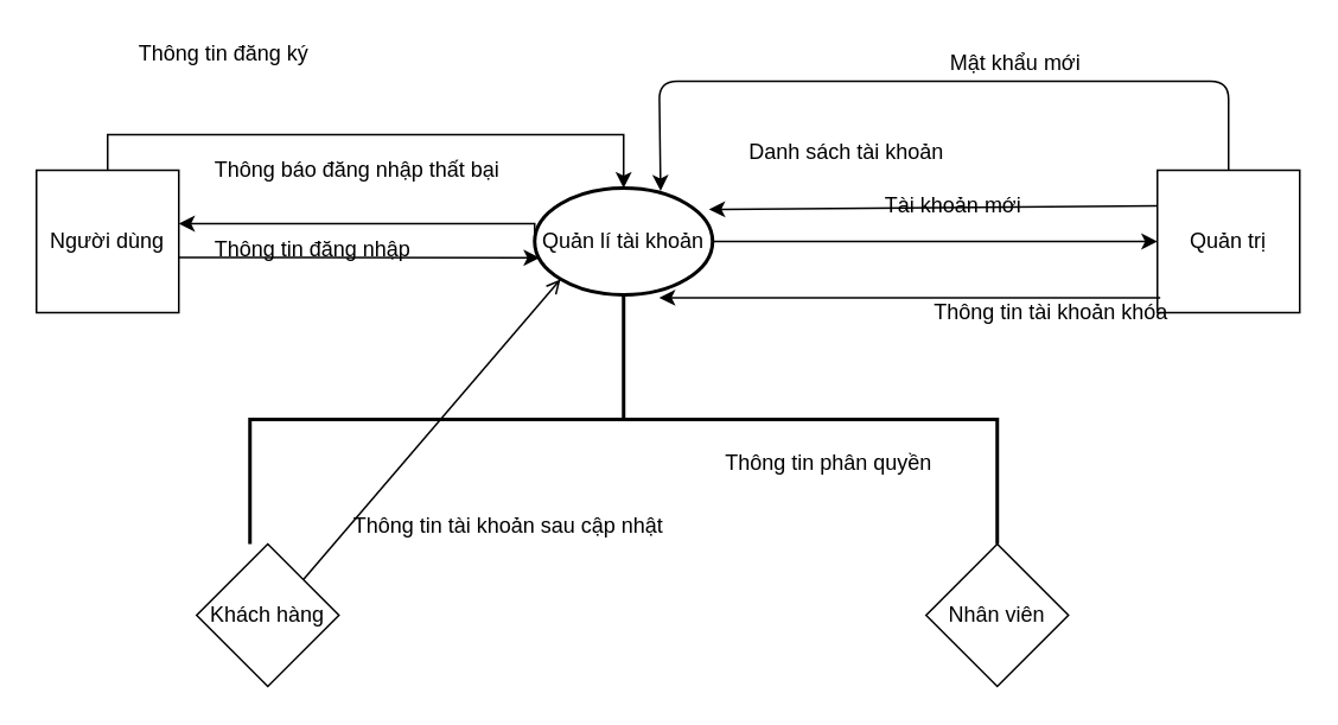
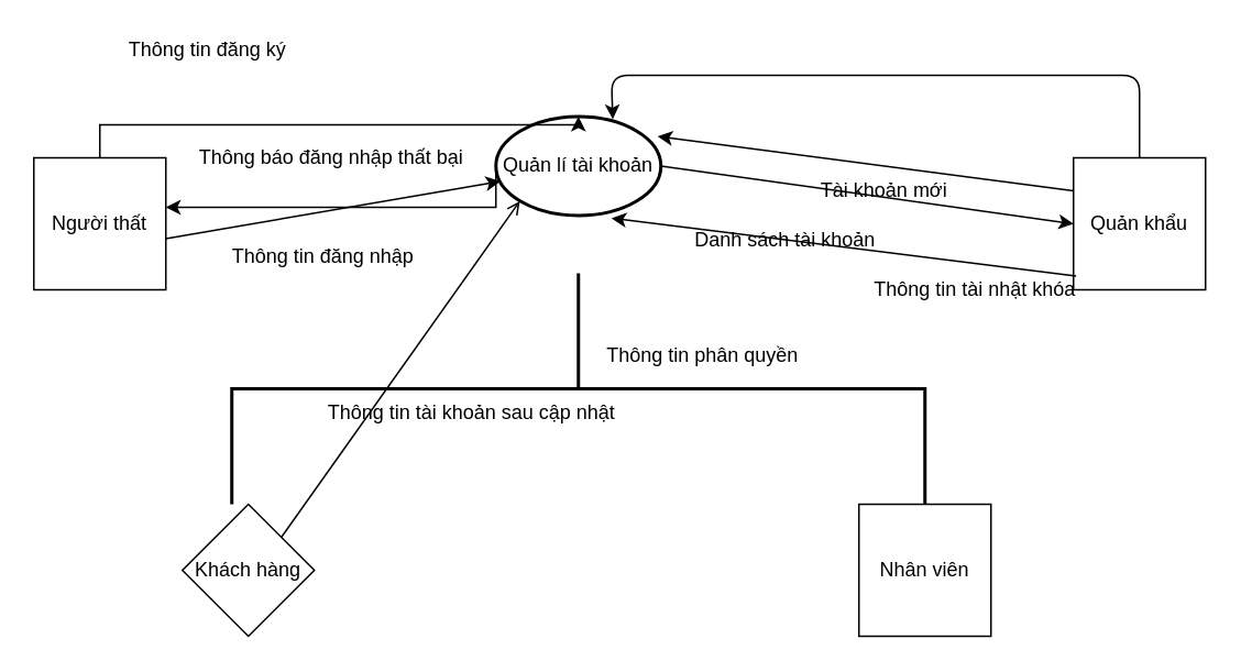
  <mxCell id="0" />
  <mxCell id="1" parent="0" />
  <mxCell id="2" style="edgeStyle=orthogonalEdgeStyle;rounded=0;orthogonalLoop=1;jettySize=auto;html=1;exitX=0;exitY=0.5;exitDx=0;exitDy=0;exitPerimeter=0;" parent="1" source="3" target="5" edge="1"><mxGeometry relative="1" as="geometry"><Array as="points"><mxPoint x="300" y="125" /></Array></mxGeometry></mxCell>
- <mxCell id="3" value="Quản lí tài khoản" style="strokeWidth=2;html=1;shape=mxgraph.flowchart.start_1;whiteSpace=wrap;" parent="1" vertex="1"><mxGeometry x="300" y="105" width="100" height="60" as="geometry" /></mxCell>
+ <mxCell id="3" value="Quản lí tài khoản" style="strokeWidth=2;html=1;shape=mxgraph.flowchart.start_1;whiteSpace=wrap;" parent="1" vertex="1"><mxGeometry x="300" y="70" width="100" height="60" as="geometry" /></mxCell>
  <mxCell id="4" style="edgeStyle=orthogonalEdgeStyle;rounded=0;orthogonalLoop=1;jettySize=auto;html=1;exitX=1;exitY=0.25;exitDx=0;exitDy=0;entryX=0.5;entryY=0;entryDx=0;entryDy=0;entryPerimeter=0;" parent="1" source="5" target="3" edge="1"><mxGeometry relative="1" as="geometry"><Array as="points"><mxPoint x="60" y="115" /><mxPoint x="60" y="75" /><mxPoint x="350" y="75" /></Array></mxGeometry></mxCell>
- <mxCell id="5" value="Người dùng" style="whiteSpace=wrap;html=1;aspect=fixed;" parent="1" vertex="1"><mxGeometry x="20" y="95" width="80" height="80" as="geometry" /></mxCell>
- <mxCell id="6" value="Quản trị" style="whiteSpace=wrap;html=1;aspect=fixed;" parent="1" vertex="1"><mxGeometry x="650" y="95" width="80" height="80" as="geometry" /></mxCell>
- <mxCell id="7" value="Thông tin đăng nhập" style="text;html=1;align=center;verticalAlign=middle;resizable=0;points=[];autosize=1;" parent="1" vertex="1"><mxGeometry x="110" y="130" width="130" height="20" as="geometry" /></mxCell>
- <mxCell id="8" value="Nhân viên" style="rhombus;whiteSpace=wrap;html=1;aspect=fixed;" parent="1" vertex="1"><mxGeometry x="520" y="305" width="80" height="80" as="geometry" /></mxCell>
+ <mxCell id="5" value="Người thất" style="whiteSpace=wrap;html=1;aspect=fixed;" parent="1" vertex="1"><mxGeometry x="20" y="95" width="80" height="80" as="geometry" /></mxCell>
+ <mxCell id="6" value="Quản khẩu" style="whiteSpace=wrap;html=1;aspect=fixed;" parent="1" vertex="1"><mxGeometry x="650" y="95" width="80" height="80" as="geometry" /></mxCell>
+ <mxCell id="7" value="Thông tin đăng nhập" style="text;html=1;align=center;verticalAlign=middle;resizable=0;points=[];autosize=1;" parent="1" vertex="1"><mxGeometry x="130" y="145" width="130" height="20" as="geometry" /></mxCell>
+ <mxCell id="8" value="Nhân viên" style="whiteSpace=wrap;html=1;aspect=fixed;" parent="1" vertex="1"><mxGeometry x="520" y="305" width="80" height="80" as="geometry" /></mxCell>
  <mxCell id="9" value="Khách hàng" style="rhombus;whiteSpace=wrap;html=1;aspect=fixed;" parent="1" vertex="1"><mxGeometry x="110" y="305" width="80" height="80" as="geometry" /></mxCell>
  <mxCell id="10" value="" style="strokeWidth=2;html=1;shape=mxgraph.flowchart.annotation_2;align=left;labelPosition=right;pointerEvents=1;direction=south;" parent="1" vertex="1"><mxGeometry x="140" y="165" width="420" height="140" as="geometry" /></mxCell>
- <mxCell id="11" value="Thông tin phân quyền" style="text;html=1;align=center;verticalAlign=middle;resizable=0;points=[];autosize=1;" parent="1" vertex="1"><mxGeometry x="400" y="250" width="130" height="20" as="geometry" /></mxCell>
+ <mxCell id="11" value="Thông tin phân quyền" style="text;html=1;align=center;verticalAlign=middle;resizable=0;points=[];autosize=1;" parent="1" vertex="1"><mxGeometry x="360" y="205" width="130" height="20" as="geometry" /></mxCell>
  <mxCell id="12" value="Thông báo đăng nhập thất bại" style="text;html=1;align=center;verticalAlign=middle;resizable=0;points=[];autosize=1;" parent="1" vertex="1"><mxGeometry x="110" y="85" width="180" height="20" as="geometry" /></mxCell>
  <mxCell id="13" value="" style="endArrow=classic;html=1;entryX=0.028;entryY=0.653;entryDx=0;entryDy=0;entryPerimeter=0;" parent="1" target="3" edge="1"><mxGeometry width="50" height="50" relative="1" as="geometry"><mxPoint x="100" y="144" as="sourcePoint" /><mxPoint x="220" y="205" as="targetPoint" /><Array as="points" /></mxGeometry></mxCell>
  <mxCell id="14" value="Thông tin đăng ký" style="text;html=1;align=center;verticalAlign=middle;resizable=0;points=[];autosize=1;" parent="1" vertex="1"><mxGeometry x="70" y="20" width="110" height="20" as="geometry" /></mxCell>
- <mxCell id="15" value="Thông tin tài khoản sau cập nhật" style="text;html=1;align=center;verticalAlign=middle;resizable=0;points=[];autosize=1;" parent="1" vertex="1"><mxGeometry x="190" y="285" width="190" height="20" as="geometry" /></mxCell>
- <mxCell id="16" value="Danh sách tài khoản" style="text;html=1;align=center;verticalAlign=middle;resizable=0;points=[];autosize=1;" parent="1" vertex="1"><mxGeometry x="410" y="75" width="130" height="20" as="geometry" /></mxCell>
+ <mxCell id="15" value="Thông tin tài khoản sau cập nhật" style="text;html=1;align=center;verticalAlign=middle;resizable=0;points=[];autosize=1;" parent="1" vertex="1"><mxGeometry x="190" y="240" width="190" height="20" as="geometry" /></mxCell>
+ <mxCell id="16" value="Danh sách tài khoản" style="text;html=1;align=center;verticalAlign=middle;resizable=0;points=[];autosize=1;" parent="1" vertex="1"><mxGeometry x="410" y="135" width="130" height="20" as="geometry" /></mxCell>
  <mxCell id="17" value="" style="endArrow=open;html=1;exitX=1;exitY=0;exitDx=0;exitDy=0;entryX=0.145;entryY=0.855;entryDx=0;entryDy=0;entryPerimeter=0;" parent="1" source="9" target="3" edge="1"><mxGeometry width="50" height="50" relative="1" as="geometry"><mxPoint x="210" y="325" as="sourcePoint" /><mxPoint x="290" y="165" as="targetPoint" /></mxGeometry></mxCell>
  <mxCell id="18" value="" style="endArrow=classic;html=1;exitX=1;exitY=0.5;exitDx=0;exitDy=0;exitPerimeter=0;entryX=0;entryY=0.5;entryDx=0;entryDy=0;" parent="1" source="3" target="6" edge="1"><mxGeometry width="50" height="50" relative="1" as="geometry"><mxPoint x="440" y="105" as="sourcePoint" /><mxPoint x="490" y="55" as="targetPoint" /></mxGeometry></mxCell>
  <mxCell id="19" value="" style="endArrow=classic;html=1;exitX=0;exitY=0.25;exitDx=0;exitDy=0;entryX=0.98;entryY=0.2;entryDx=0;entryDy=0;entryPerimeter=0;" parent="1" source="6" target="3" edge="1"><mxGeometry width="50" height="50" relative="1" as="geometry"><mxPoint x="520" y="75" as="sourcePoint" /><mxPoint x="410" y="155" as="targetPoint" /></mxGeometry></mxCell>
  <mxCell id="20" value="" style="endArrow=classic;html=1;exitX=0.02;exitY=0.895;exitDx=0;exitDy=0;exitPerimeter=0;entryX=0.7;entryY=1.027;entryDx=0;entryDy=0;entryPerimeter=0;" parent="1" source="6" target="3" edge="1"><mxGeometry width="50" height="50" relative="1" as="geometry"><mxPoint x="320" y="105" as="sourcePoint" /><mxPoint x="370" y="55" as="targetPoint" /></mxGeometry></mxCell>
  <mxCell id="21" value="" style="endArrow=classic;html=1;exitX=0.5;exitY=0;exitDx=0;exitDy=0;entryX=0.708;entryY=0.027;entryDx=0;entryDy=0;entryPerimeter=0;" parent="1" source="6" target="3" edge="1"><mxGeometry width="50" height="50" relative="1" as="geometry"><mxPoint x="535" y="75" as="sourcePoint" /><mxPoint x="390" y="75" as="targetPoint" /><Array as="points"><mxPoint x="690" y="45" /><mxPoint x="370" y="45" /></Array></mxGeometry></mxCell>
- <mxCell id="22" value="Thông tin tài khoản khóa" style="text;html=1;align=center;verticalAlign=middle;resizable=0;points=[];autosize=1;" parent="1" vertex="1"><mxGeometry x="515" y="165" width="150" height="20" as="geometry" /></mxCell>
+ <mxCell id="22" value="Thông tin tài nhật khóa" style="text;html=1;align=center;verticalAlign=middle;resizable=0;points=[];autosize=1;" parent="1" vertex="1"><mxGeometry x="515" y="165" width="150" height="20" as="geometry" /></mxCell>
  <mxCell id="23" value="Tài khoản mới" style="text;html=1;align=center;verticalAlign=middle;resizable=0;points=[];autosize=1;" parent="1" vertex="1"><mxGeometry x="490" y="105" width="90" height="20" as="geometry" /></mxCell>
- <mxCell id="24" value="Mật khẩu mới" style="text;html=1;align=center;verticalAlign=middle;resizable=0;points=[];autosize=1;" parent="1" vertex="1"><mxGeometry x="525" y="25" width="90" height="20" as="geometry" /></mxCell>
